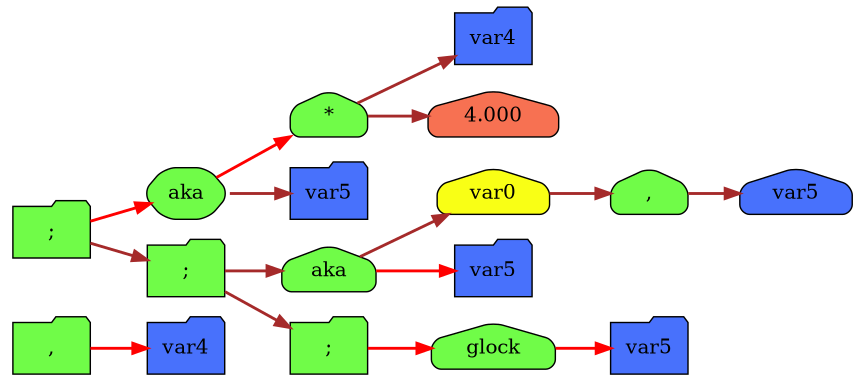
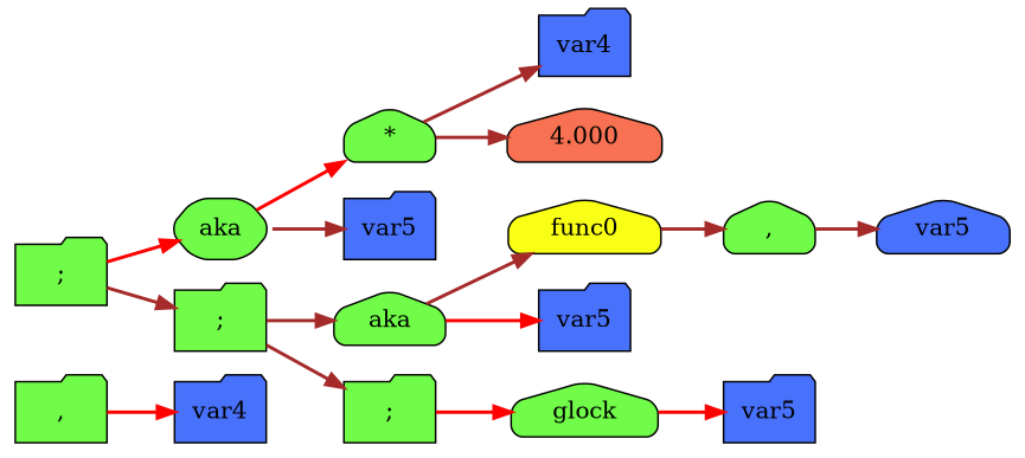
  digraph {
    rankdir=LR
    node [color=black fillcolor="#70FC48" fontcolor=black shape=folder style="rounded, filled" weight=1]
    edge [color=brown style=bold weight=1]
    n1 [label=","]
    n2 [fillcolor="#4871FC" label=var4]
    n3 [label=";"]
    n4 [label=aka shape=hexagon]
    n5 [label=";"]
    n6 [label="*" shape=house]
    n7 [fillcolor="#4871FC" label=var5]
    n8 [label=aka shape=house]
    n9 [label=";"]
    n10 [fillcolor="#4871FC" label=var4]
    n11 [fillcolor="#F77152" label=4.000 shape=house]
-   n12 [fillcolor="#F9FF15" label=var0 shape=house]
+   n12 [fillcolor="#F9FF15" label=func0 shape=house]
    n13 [fillcolor="#4871FC" label=var5]
    n14 [label=glock shape=house]
    n15 [label="," shape=house]
    n16 [fillcolor="#4871FC" label=var5 shape=house]
    n17 [fillcolor="#4871FC" label=var5]
    n1 -> n2 [color=red]
    n3 -> n4 [color=red]
    n3 -> n5
    n4 -> n6 [color=red]
    n4 -> n7
    n5 -> n8
    n5 -> n9
    n6 -> n10
    n6 -> n11
    n8 -> n12
    n8 -> n13 [color=red]
    n9 -> n14 [color=red]
    n12 -> n15
    n14 -> n17 [color=red]
    n15 -> n16
  }
